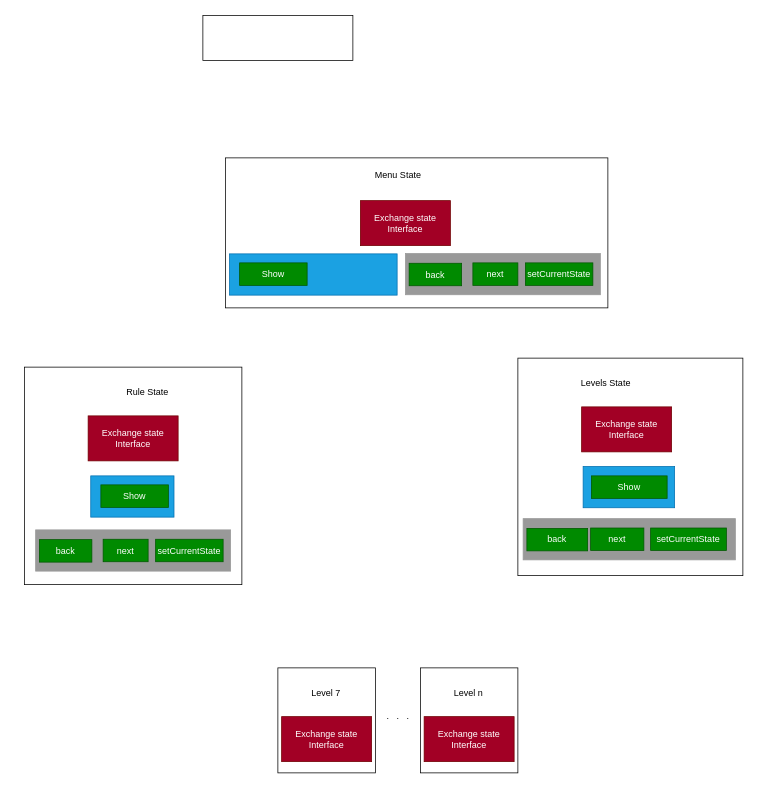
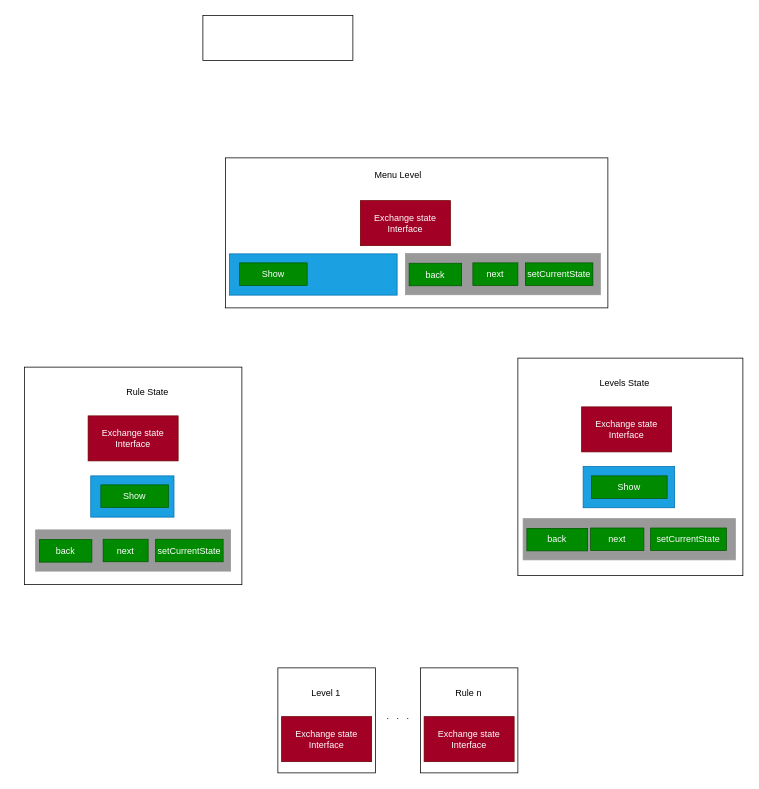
  <mxCell id="0" />
  <mxCell id="1" parent="0" />
  <mxCell id="2" value="" style="rounded=0;whiteSpace=wrap;html=1;" vertex="1" parent="1"><mxGeometry x="300" y="210" width="510" height="200" as="geometry" /></mxCell>
  <mxCell id="3" value="" style="rounded=0;whiteSpace=wrap;html=1;fillColor=#999999;fontColor=#ffffff;strokeColor=#999999;" vertex="1" parent="1"><mxGeometry x="540" y="337.5" width="260" height="55" as="geometry" /></mxCell>
  <mxCell id="4" value="" style="rounded=0;whiteSpace=wrap;html=1;fillColor=#1ba1e2;fontColor=#ffffff;strokeColor=#006EAF;" vertex="1" parent="1"><mxGeometry x="305.5" y="338" width="223.5" height="55" as="geometry" /></mxCell>
- <mxCell id="5" value="Menu State" style="text;html=1;strokeColor=none;fillColor=none;align=center;verticalAlign=middle;whiteSpace=wrap;rounded=0;" vertex="1" parent="1"><mxGeometry x="467.5" y="210" width="125" height="46" as="geometry" /></mxCell>
+ <mxCell id="5" value="Menu Level" style="text;html=1;strokeColor=none;fillColor=none;align=center;verticalAlign=middle;whiteSpace=wrap;rounded=0;" vertex="1" parent="1"><mxGeometry x="467.5" y="210" width="125" height="46" as="geometry" /></mxCell>
  <mxCell id="6" value="Exchange state Interface" style="rounded=0;whiteSpace=wrap;html=1;fillColor=#a20025;fontColor=#ffffff;strokeColor=#6F0000;" vertex="1" parent="1"><mxGeometry x="480" y="267" width="120" height="60" as="geometry" /></mxCell>
  <mxCell id="7" value="" style="rounded=0;whiteSpace=wrap;html=1;" vertex="1" parent="1"><mxGeometry x="690" y="477" width="300" height="290" as="geometry" /></mxCell>
- <mxCell id="8" value="Levels State" style="text;html=1;strokeColor=none;fillColor=none;align=center;verticalAlign=middle;whiteSpace=wrap;rounded=0;" vertex="1" parent="1"><mxGeometry x="745" y="487" width="125" height="46" as="geometry" /></mxCell>
+ <mxCell id="8" value="Levels State" style="text;html=1;strokeColor=none;fillColor=none;align=center;verticalAlign=middle;whiteSpace=wrap;rounded=0;" vertex="1" parent="1"><mxGeometry x="770" y="487" width="125" height="46" as="geometry" /></mxCell>
  <mxCell id="9" value="Exchange state Interface" style="rounded=0;whiteSpace=wrap;html=1;fillColor=#a20025;fontColor=#ffffff;strokeColor=#6F0000;" vertex="1" parent="1"><mxGeometry x="775" y="542" width="120" height="60" as="geometry" /></mxCell>
  <mxCell id="10" value="" style="group" vertex="1" connectable="0" parent="1"><mxGeometry x="370" y="890" width="320" height="140" as="geometry" /></mxCell>
  <mxCell id="11" value="" style="rounded=0;whiteSpace=wrap;html=1;" vertex="1" parent="10"><mxGeometry width="130" height="140" as="geometry" /></mxCell>
- <mxCell id="12" value="Level 7" style="text;html=1;strokeColor=none;fillColor=none;align=center;verticalAlign=middle;whiteSpace=wrap;rounded=0;" vertex="1" parent="10"><mxGeometry x="1.5" y="11" width="125" height="46" as="geometry" /></mxCell>
+ <mxCell id="12" value="Level 1" style="text;html=1;strokeColor=none;fillColor=none;align=center;verticalAlign=middle;whiteSpace=wrap;rounded=0;" vertex="1" parent="10"><mxGeometry x="1.5" y="11" width="125" height="46" as="geometry" /></mxCell>
  <mxCell id="13" value="Exchange state Interface" style="rounded=0;whiteSpace=wrap;html=1;fillColor=#a20025;fontColor=#ffffff;strokeColor=#6F0000;" vertex="1" parent="10"><mxGeometry x="5" y="65" width="120" height="60" as="geometry" /></mxCell>
  <mxCell id="14" value="" style="rounded=0;whiteSpace=wrap;html=1;" vertex="1" parent="10"><mxGeometry x="190" width="130" height="140" as="geometry" /></mxCell>
- <mxCell id="15" value="Level n" style="text;html=1;strokeColor=none;fillColor=none;align=center;verticalAlign=middle;whiteSpace=wrap;rounded=0;" vertex="1" parent="10"><mxGeometry x="191.5" y="11" width="125" height="46" as="geometry" /></mxCell>
+ <mxCell id="15" value="Rule n" style="text;html=1;strokeColor=none;fillColor=none;align=center;verticalAlign=middle;whiteSpace=wrap;rounded=0;" vertex="1" parent="10"><mxGeometry x="191.5" y="11" width="125" height="46" as="geometry" /></mxCell>
  <mxCell id="16" value="Exchange state Interface" style="rounded=0;whiteSpace=wrap;html=1;fillColor=#a20025;fontColor=#ffffff;strokeColor=#6F0000;" vertex="1" parent="10"><mxGeometry x="195" y="65" width="120" height="60" as="geometry" /></mxCell>
  <mxCell id="17" value=".&amp;nbsp; &amp;nbsp;.&amp;nbsp; &amp;nbsp;." style="text;html=1;strokeColor=none;fillColor=none;align=center;verticalAlign=middle;whiteSpace=wrap;rounded=0;" vertex="1" parent="10"><mxGeometry x="97.5" y="41" width="125" height="46" as="geometry" /></mxCell>
  <mxCell id="18" value="" style="group" vertex="1" connectable="0" parent="1"><mxGeometry x="20" y="487" width="363.5" height="350" as="geometry" /></mxCell>
  <mxCell id="19" value="" style="rounded=0;whiteSpace=wrap;html=1;" vertex="1" parent="18"><mxGeometry x="12" y="2" width="290" height="290" as="geometry" /></mxCell>
  <mxCell id="20" value="Rule State" style="text;html=1;strokeColor=none;fillColor=none;align=center;verticalAlign=middle;whiteSpace=wrap;rounded=0;" vertex="1" parent="18"><mxGeometry x="113.5" y="13" width="125" height="46" as="geometry" /></mxCell>
  <mxCell id="21" value="Exchange state Interface" style="rounded=0;whiteSpace=wrap;html=1;fillColor=#a20025;fontColor=#ffffff;strokeColor=#6F0000;" vertex="1" parent="18"><mxGeometry x="97" y="67" width="120" height="60" as="geometry" /></mxCell>
  <mxCell id="22" value="" style="rounded=0;whiteSpace=wrap;html=1;fillColor=#999999;fontColor=#ffffff;strokeColor=#999999;" vertex="1" parent="18"><mxGeometry x="27" y="219" width="260" height="55" as="geometry" /></mxCell>
  <mxCell id="23" value="" style="rounded=0;whiteSpace=wrap;html=1;fillColor=#1ba1e2;fontColor=#ffffff;strokeColor=#006EAF;" vertex="1" parent="18"><mxGeometry x="100.5" y="147" width="111" height="55" as="geometry" /></mxCell>
  <mxCell id="24" value="Show" style="rounded=0;whiteSpace=wrap;html=1;fillColor=#008a00;fontColor=#ffffff;strokeColor=#005700;" vertex="1" parent="18"><mxGeometry x="114" y="159" width="90" height="30" as="geometry" /></mxCell>
  <mxCell id="25" value="back" style="rounded=0;whiteSpace=wrap;html=1;fillColor=#008a00;fontColor=#ffffff;strokeColor=#005700;" vertex="1" parent="18"><mxGeometry x="32" y="232" width="70" height="30" as="geometry" /></mxCell>
  <mxCell id="26" value="next" style="rounded=0;whiteSpace=wrap;html=1;fillColor=#008a00;fontColor=#ffffff;strokeColor=#005700;" vertex="1" parent="18"><mxGeometry x="117" y="231.5" width="60" height="30" as="geometry" /></mxCell>
  <mxCell id="27" value="setCurrentState" style="rounded=0;whiteSpace=wrap;html=1;fillColor=#008a00;fontColor=#ffffff;strokeColor=#005700;" vertex="1" parent="18"><mxGeometry x="187" y="231.5" width="90" height="30" as="geometry" /></mxCell>
  <mxCell id="28" value="" style="group" vertex="1" connectable="0" parent="1"><mxGeometry x="270" y="20" width="200" height="60" as="geometry" /></mxCell>
  <mxCell id="29" value="" style="rounded=0;whiteSpace=wrap;html=1;align=center;" vertex="1" parent="28"><mxGeometry width="200" height="60.0" as="geometry" /></mxCell>
  <mxCell id="30" value="Show" style="rounded=0;whiteSpace=wrap;html=1;fillColor=#008a00;fontColor=#ffffff;strokeColor=#005700;" vertex="1" parent="1"><mxGeometry x="319" y="350" width="90" height="30" as="geometry" /></mxCell>
  <mxCell id="31" value="back" style="rounded=0;whiteSpace=wrap;html=1;fillColor=#008a00;fontColor=#ffffff;strokeColor=#005700;" vertex="1" parent="1"><mxGeometry x="545" y="350.5" width="70" height="30" as="geometry" /></mxCell>
  <mxCell id="32" value="next" style="rounded=0;whiteSpace=wrap;html=1;fillColor=#008a00;fontColor=#ffffff;strokeColor=#005700;" vertex="1" parent="1"><mxGeometry x="630" y="350" width="60" height="30" as="geometry" /></mxCell>
  <mxCell id="33" value="setCurrentState" style="rounded=0;whiteSpace=wrap;html=1;fillColor=#008a00;fontColor=#ffffff;strokeColor=#005700;" vertex="1" parent="1"><mxGeometry x="700" y="350" width="90" height="30" as="geometry" /></mxCell>
  <mxCell id="34" value="" style="rounded=0;whiteSpace=wrap;html=1;fillColor=#999999;fontColor=#ffffff;strokeColor=#999999;" vertex="1" parent="1"><mxGeometry x="697" y="691" width="283" height="55" as="geometry" /></mxCell>
  <mxCell id="35" value="" style="rounded=0;whiteSpace=wrap;html=1;fillColor=#1ba1e2;fontColor=#ffffff;strokeColor=#006EAF;" vertex="1" parent="1"><mxGeometry x="777" y="621.5" width="122" height="55" as="geometry" /></mxCell>
  <mxCell id="36" value="Show" style="rounded=0;whiteSpace=wrap;html=1;fillColor=#008a00;fontColor=#ffffff;strokeColor=#005700;" vertex="1" parent="1"><mxGeometry x="788" y="634" width="101" height="30" as="geometry" /></mxCell>
  <mxCell id="37" value="back" style="rounded=0;whiteSpace=wrap;html=1;fillColor=#008a00;fontColor=#ffffff;strokeColor=#005700;" vertex="1" parent="1"><mxGeometry x="702" y="704" width="81" height="30" as="geometry" /></mxCell>
  <mxCell id="38" value="next" style="rounded=0;whiteSpace=wrap;html=1;fillColor=#008a00;fontColor=#ffffff;strokeColor=#005700;" vertex="1" parent="1"><mxGeometry x="787" y="703.5" width="71" height="30" as="geometry" /></mxCell>
  <mxCell id="39" value="setCurrentState" style="rounded=0;whiteSpace=wrap;html=1;fillColor=#008a00;fontColor=#ffffff;strokeColor=#005700;" vertex="1" parent="1"><mxGeometry x="867" y="703.5" width="101" height="30" as="geometry" /></mxCell>
